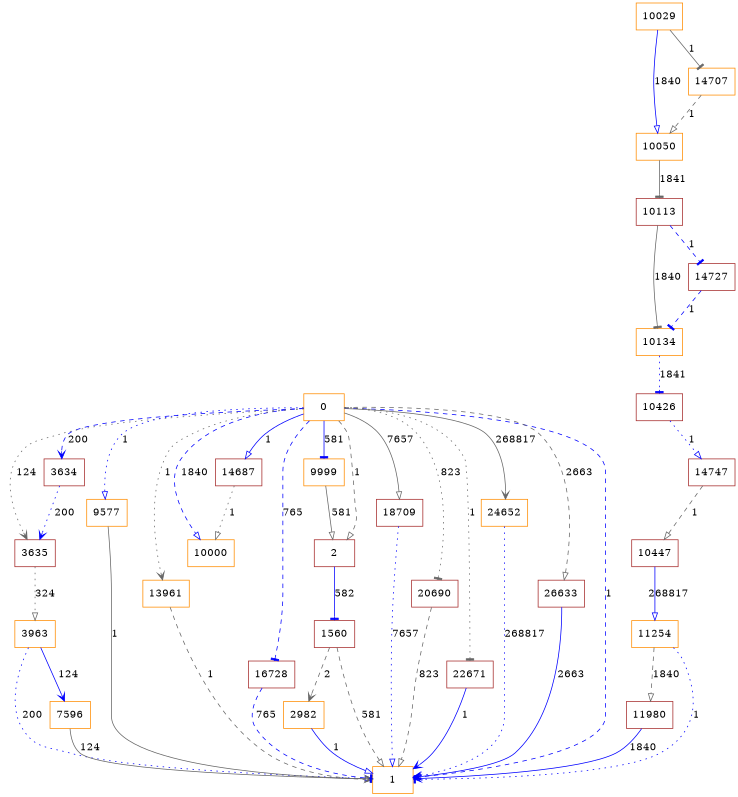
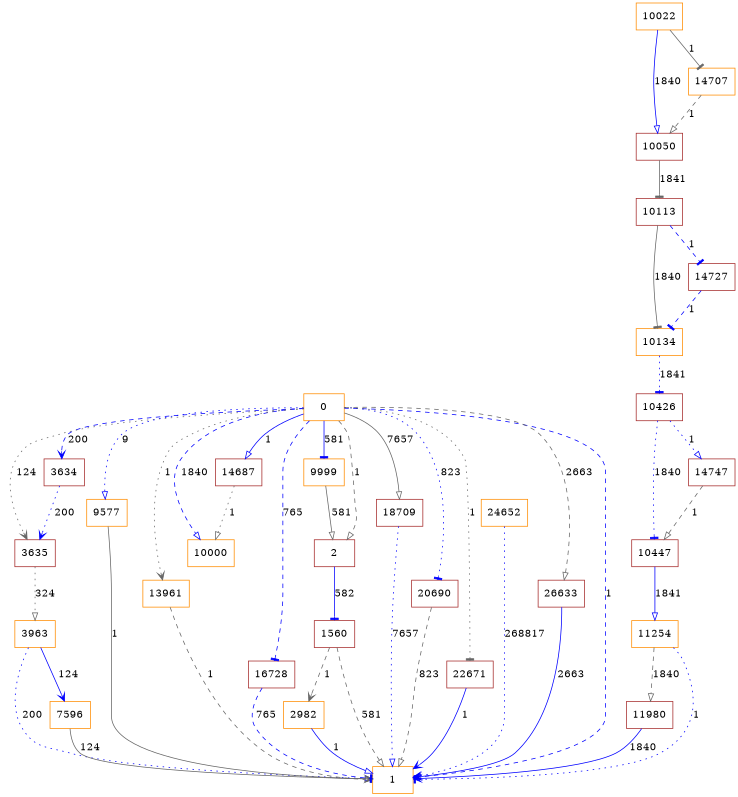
  digraph {
    rankdir=TB
    node [color=brown shape=rectangle]
    edge [arrowhead=onormal color=blue style=solid]
    2
    1560
    1 [color=darkorange]
    n4 [color=darkorange label=2982]
    3634
    3635
    3963 [color=darkorange]
    7596 [color=darkorange]
    9577 [color=darkorange]
    9999 [color=darkorange]
    10000 [color=darkorange]
-   10029 [color=darkorange]
-   10050 [color=darkorange]
+   10029 [color=darkorange label=10022]
+   10050
    14707 [color=darkorange]
    10113
    10134 [color=darkorange]
    14727
    10426
    10447
    14747
    11254 [color=darkorange]
    11980
    13961 [color=darkorange]
    14687
    16728
    18709
    20690
    22671
    24652 [color=darkorange]
    26633
    0 [color=darkorange]
    2 -> 1560 [arrowhead=tee label=582]
    1560 -> 1 [color=gray40 label=581 style=dashed]
-   1560 -> n4 [arrowhead=vee color=gray40 label=2 style=dashed]
+   1560 -> n4 [arrowhead=vee color=gray40 label=1 style=dashed]
    n4 -> 1 [label=1]
    3634 -> 3635 [arrowhead=vee label=200 style=dotted]
    3635 -> 3963 [color=gray40 label=324 style=dotted]
    3963 -> 1 [label=200 style=dotted]
    3963 -> 7596 [arrowhead=vee label=124]
    7596 -> 1 [arrowhead=tee color=gray40 label=124]
    9577 -> 1 [arrowhead=vee color=gray40 label=1]
    9999 -> 2 [color=gray40 label=581]
    10029 -> 10050 [label=1840]
    10029 -> 14707 [arrowhead=tee color=gray40 label=1]
    10050 -> 10113 [arrowhead=tee color=gray40 label=1841]
    14707 -> 10050 [color=gray40 label=1 style=dashed]
    10113 -> 10134 [arrowhead=tee color=gray40 label=1840]
    10113 -> 14727 [arrowhead=tee label=1 style=dashed]
    10134 -> 10426 [arrowhead=tee label=1841 style=dotted]
    14727 -> 10134 [arrowhead=tee label=1 style=dashed]
+   10426 -> 10447 [arrowhead=tee label=1840 style=dotted]
    10426 -> 14747 [label=1 style=dotted]
-   10447 -> 11254 [label=268817]
+   10447 -> 11254 [label=1841]
    14747 -> 10447 [color=gray40 label=1 style=dashed]
    11254 -> 1 [arrowhead=tee label=1 style=dotted]
    11254 -> 11980 [color=gray40 label=1840 style=dashed]
    11980 -> 1 [arrowhead=vee label=1840]
    13961 -> 1 [color=gray40 label=1 style=dashed]
    14687 -> 10000 [color=gray40 label=1 style=dotted]
    16728 -> 1 [arrowhead=tee label=765 style=dashed]
    18709 -> 1 [label=7657 style=dotted]
    20690 -> 1 [color=gray40 label=823 style=dashed]
    22671 -> 1 [arrowhead=vee label=1]
    24652 -> 1 [arrowhead=vee label=268817 style=dotted]
    26633 -> 1 [arrowhead=vee label=2663]
    0 -> 2 [color=gray40 label=1 style=dashed]
    0 -> 1 [label=1 style=dashed]
    0 -> 3634 [arrowhead=vee label=200 style=dashed]
    0 -> 3635 [arrowhead=vee color=gray40 label=124 style=dotted]
-   0 -> 9577 [label=1 style=dotted]
+   0 -> 9577 [label=9 style=dotted]
    0 -> 9999 [arrowhead=tee label=581]
    0 -> 10000 [label=1840 style=dashed]
    0 -> 13961 [arrowhead=vee color=gray40 label=1 style=dotted]
    0 -> 14687 [label=1]
    0 -> 16728 [arrowhead=tee label=765 style=dashed]
    0 -> 18709 [color=gray40 label=7657]
-   0 -> 20690 [arrowhead=tee color=gray40 label=823 style=dotted]
+   0 -> 20690 [arrowhead=tee label=823 style=dotted]
    0 -> 22671 [arrowhead=tee color=gray40 label=1 style=dotted]
-   0 -> 24652 [arrowhead=vee color=gray40 label=268817]
    0 -> 26633 [color=gray40 label=2663 style=dashed]
  }
